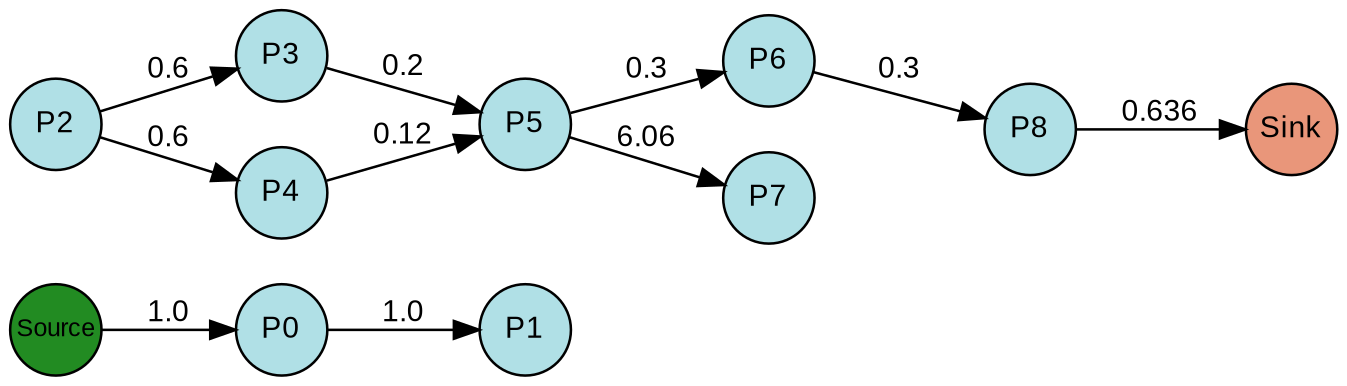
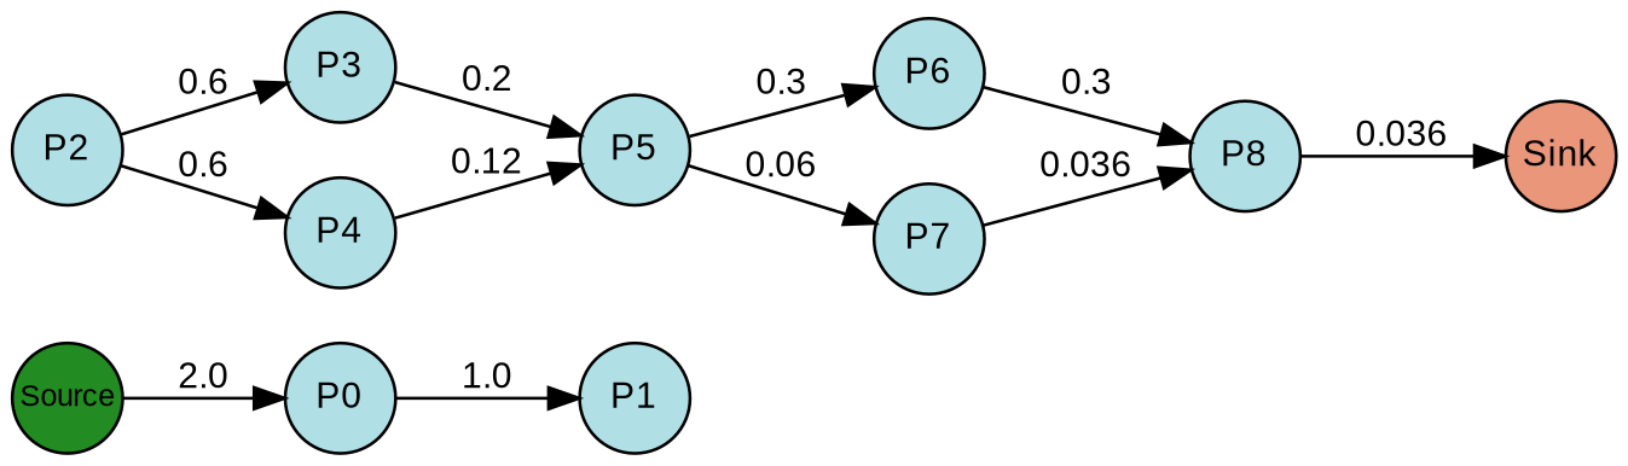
  digraph {
    rankdir=LR
    splines=true
    node [fillcolor=powderblue fixedsize=true fontcolor=black fontname=arial fontsize=12 margin=0 shape=circle style=filled]
    edge [fontcolor=black fontname=arial fontsize=12 margin=0]
    n1 [fillcolor=forestgreen fontsize=10 label=Source width=0.5]
    n2 [label=P0 width=0.5]
    n3 [label=P1 width=0.5]
    n4 [label=P2 width=0.5]
    n5 [label=P3 width=0.5]
    n6 [label=P4 width=0.5]
    n7 [label=P5 width=0.5]
    n8 [label=P6 width=0.5]
    n9 [label=P7 width=0.5]
    n10 [label=P8 width=0.5]
    n11 [fillcolor=darksalmon label=Sink width=0.5]
    subgraph sub_1 {
      rank=same
      n1
    }
    subgraph sub_2 {
      rank=same
      n2
    }
    subgraph sub_3 {
      rank=same
      n3
    }
    subgraph sub_4 {
      rank=same
      n4
    }
    subgraph sub_5 {
      rank=same
      n5
      n6
    }
    subgraph sub_6 {
      rank=same
      n7
    }
    subgraph sub_7 {
      rank=same
      n8
      n9
    }
    subgraph sub_8 {
      rank=same
      n10
    }
    subgraph sub_9 {
      rank=same
      n11
    }
-   n1 -> n2 [label=1.0]
+   n1 -> n2 [label=2.0]
    n2 -> n3 [label=1.0]
    n4 -> n5 [label=0.6]
    n4 -> n6 [label=0.6]
    n5 -> n7 [label=0.2]
    n6 -> n7 [label=0.12]
    n7 -> n8 [label=0.3]
-   n7 -> n9 [label=6.06]
+   n7 -> n9 [label=0.06]
    n8 -> n10 [label=0.3]
-   n10 -> n11 [label=0.636]
+   n9 -> n10 [label=0.036]
+   n10 -> n11 [label=0.036]
  }
